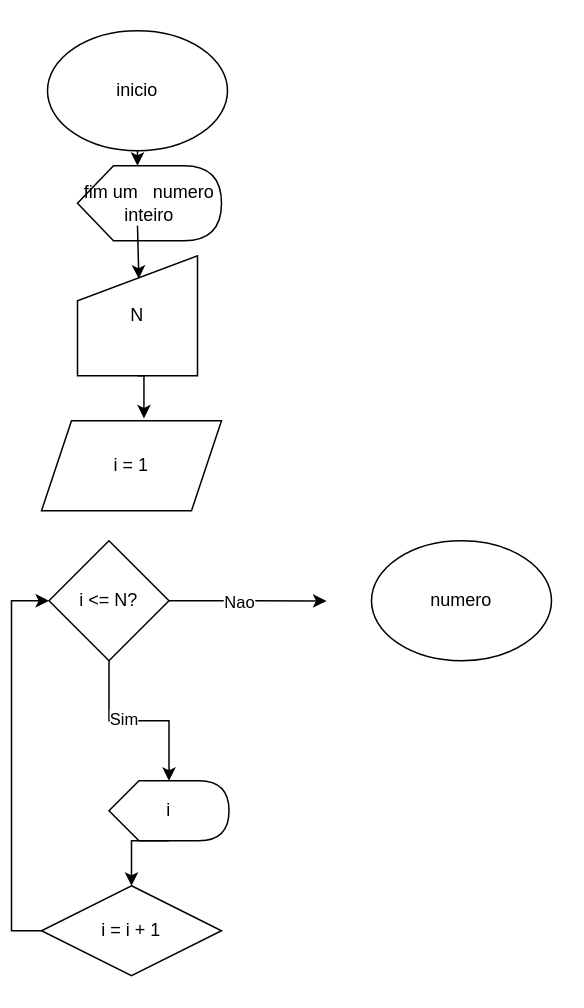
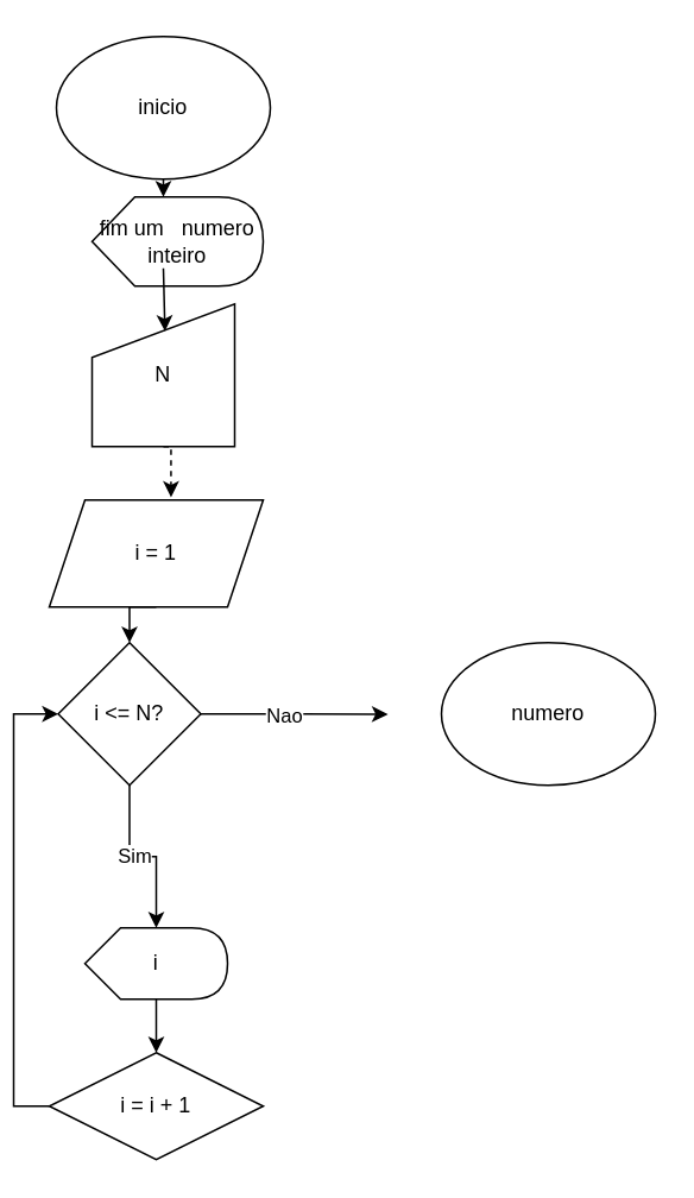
  <mxCell id="0" />
  <mxCell id="1" parent="0" />
  <mxCell id="2" value="inicio" style="ellipse;whiteSpace=wrap;html=1;" vertex="1" parent="1"><mxGeometry x="24" y="20" width="120" height="80" as="geometry" /></mxCell>
  <mxCell id="3" value="fim um&amp;nbsp; &amp;nbsp;numero inteiro" style="shape=display;whiteSpace=wrap;html=1;" vertex="1" parent="1"><mxGeometry x="44" y="110" width="96" height="50" as="geometry" /></mxCell>
  <mxCell id="4" value="N" style="shape=manualInput;whiteSpace=wrap;html=1;" vertex="1" parent="1"><mxGeometry x="44" y="170" width="80" height="80" as="geometry" /></mxCell>
  <mxCell id="5" style="edgeStyle=orthogonalEdgeStyle;rounded=0;orthogonalLoop=1;jettySize=auto;html=1;exitX=0.5;exitY=1;exitDx=0;exitDy=0;entryX=0;entryY=0;entryDx=40;entryDy=0;entryPerimeter=0;" edge="1" parent="1" source="2" target="3"><mxGeometry relative="1" as="geometry" /></mxCell>
  <mxCell id="6" style="edgeStyle=orthogonalEdgeStyle;rounded=0;orthogonalLoop=1;jettySize=auto;html=1;exitX=0;exitY=0;exitDx=40;exitDy=40;exitPerimeter=0;entryX=0.511;entryY=0.191;entryDx=0;entryDy=0;entryPerimeter=0;" edge="1" parent="1" source="3" target="4"><mxGeometry relative="1" as="geometry" /></mxCell>
+ <mxCell id="7" style="edgeStyle=orthogonalEdgeStyle;rounded=0;orthogonalLoop=1;jettySize=auto;html=1;exitX=0.5;exitY=1;exitDx=0;exitDy=0;entryX=0.5;entryY=0;entryDx=0;entryDy=0;" edge="1" parent="1" source="8" target="14"><mxGeometry relative="1" as="geometry" /></mxCell>
  <mxCell id="8" value="i = 1" style="shape=parallelogram;perimeter=parallelogramPerimeter;whiteSpace=wrap;html=1;fixedSize=1;" vertex="1" parent="1"><mxGeometry x="20" y="280" width="120" height="60" as="geometry" /></mxCell>
- <mxCell id="9" style="edgeStyle=orthogonalEdgeStyle;rounded=0;orthogonalLoop=1;jettySize=auto;html=1;exitX=0.5;exitY=1;exitDx=0;exitDy=0;entryX=0.569;entryY=-0.026;entryDx=0;entryDy=0;entryPerimeter=0;" edge="1" parent="1" source="4" target="8"><mxGeometry relative="1" as="geometry" /></mxCell>
+ <mxCell id="9" style="edgeStyle=orthogonalEdgeStyle;rounded=0;orthogonalLoop=1;jettySize=auto;html=1;exitX=0.5;exitY=1;exitDx=0;exitDy=0;entryX=0.569;entryY=-0.026;entryDx=0;entryDy=0;entryPerimeter=0;dashed=1;" edge="1" parent="1" source="4" target="8"><mxGeometry relative="1" as="geometry" /></mxCell>
  <mxCell id="10" style="edgeStyle=orthogonalEdgeStyle;rounded=0;orthogonalLoop=1;jettySize=auto;html=1;exitX=1;exitY=0.5;exitDx=0;exitDy=0;" edge="1" parent="1" source="14"><mxGeometry relative="1" as="geometry"><mxPoint x="210" y="400.143" as="targetPoint" /></mxGeometry></mxCell>
  <mxCell id="11" value="Nao" style="edgeLabel;html=1;align=center;verticalAlign=middle;resizable=0;points=[];" vertex="1" connectable="0" parent="10"><mxGeometry x="-0.136" relative="1" as="geometry"><mxPoint as="offset" /></mxGeometry></mxCell>
  <mxCell id="12" style="edgeStyle=orthogonalEdgeStyle;rounded=0;orthogonalLoop=1;jettySize=auto;html=1;exitX=0.5;exitY=1;exitDx=0;exitDy=0;entryX=0;entryY=0;entryDx=40;entryDy=0;entryPerimeter=0;" edge="1" parent="1" source="14" target="19"><mxGeometry relative="1" as="geometry"><mxPoint x="80" y="490" as="targetPoint" /></mxGeometry></mxCell>
  <mxCell id="13" value="Sim" style="edgeLabel;html=1;align=center;verticalAlign=middle;resizable=0;points=[];" vertex="1" connectable="0" parent="12"><mxGeometry x="-0.18" y="2" relative="1" as="geometry"><mxPoint as="offset" /></mxGeometry></mxCell>
  <mxCell id="14" value="i &amp;lt;= N?" style="rhombus;whiteSpace=wrap;html=1;" vertex="1" parent="1"><mxGeometry x="25" y="360" width="80" height="80" as="geometry" /></mxCell>
  <mxCell id="15" value="numero" style="ellipse;whiteSpace=wrap;html=1;" vertex="1" parent="1"><mxGeometry x="240" y="360" width="120" height="80" as="geometry" /></mxCell>
  <mxCell id="16" style="edgeStyle=orthogonalEdgeStyle;rounded=0;orthogonalLoop=1;jettySize=auto;html=1;exitX=0;exitY=0.5;exitDx=0;exitDy=0;entryX=0;entryY=0.5;entryDx=0;entryDy=0;" edge="1" parent="1" source="17" target="14"><mxGeometry relative="1" as="geometry" /></mxCell>
  <mxCell id="17" value="i = i + 1" style="rhombus;whiteSpace=wrap;html=1;" vertex="1" parent="1"><mxGeometry x="20" y="590" width="120" height="60" as="geometry" /></mxCell>
  <mxCell id="18" style="edgeStyle=orthogonalEdgeStyle;rounded=0;orthogonalLoop=1;jettySize=auto;html=1;exitX=0;exitY=0;exitDx=40;exitDy=40;exitPerimeter=0;entryX=0.5;entryY=0;entryDx=0;entryDy=0;" edge="1" parent="1" source="19" target="17"><mxGeometry relative="1" as="geometry" /></mxCell>
- <mxCell id="19" value="i" style="shape=display;whiteSpace=wrap;html=1;" vertex="1" parent="1"><mxGeometry x="65" y="520" width="80" height="40" as="geometry" /></mxCell>
+ <mxCell id="19" value="i" style="shape=display;whiteSpace=wrap;html=1;" vertex="1" parent="1"><mxGeometry x="40" y="520" width="80" height="40" as="geometry" /></mxCell>
